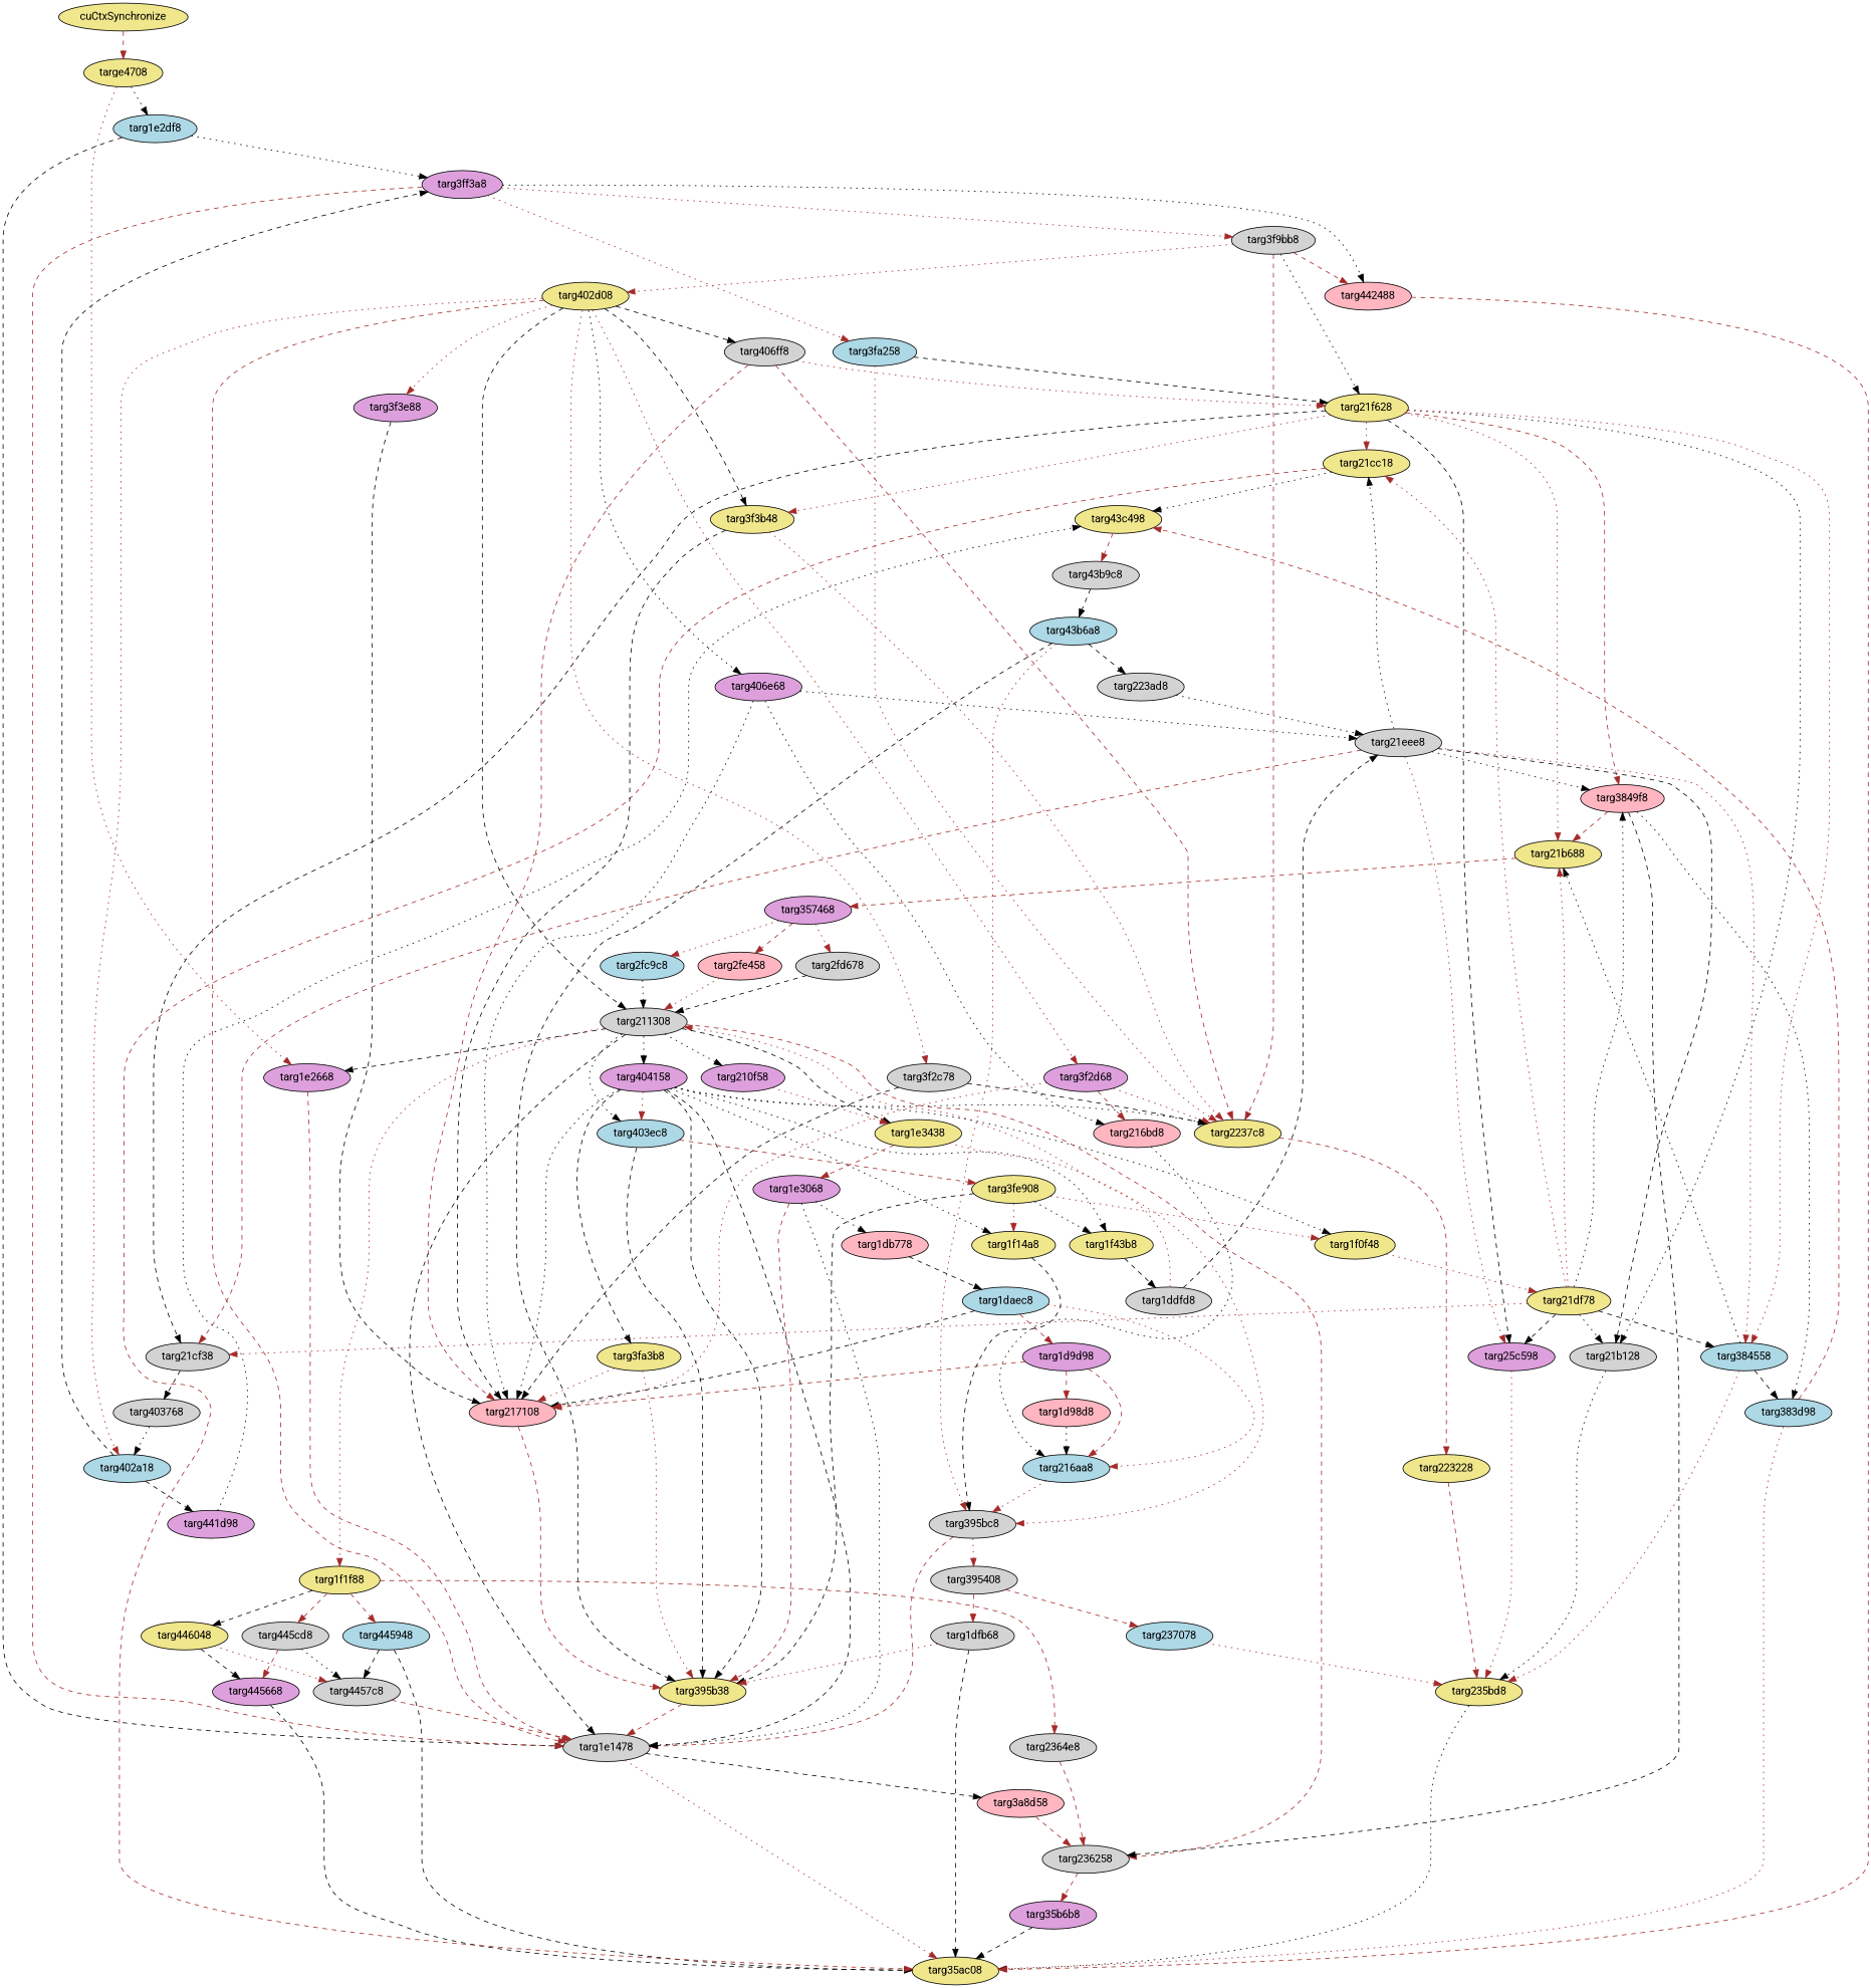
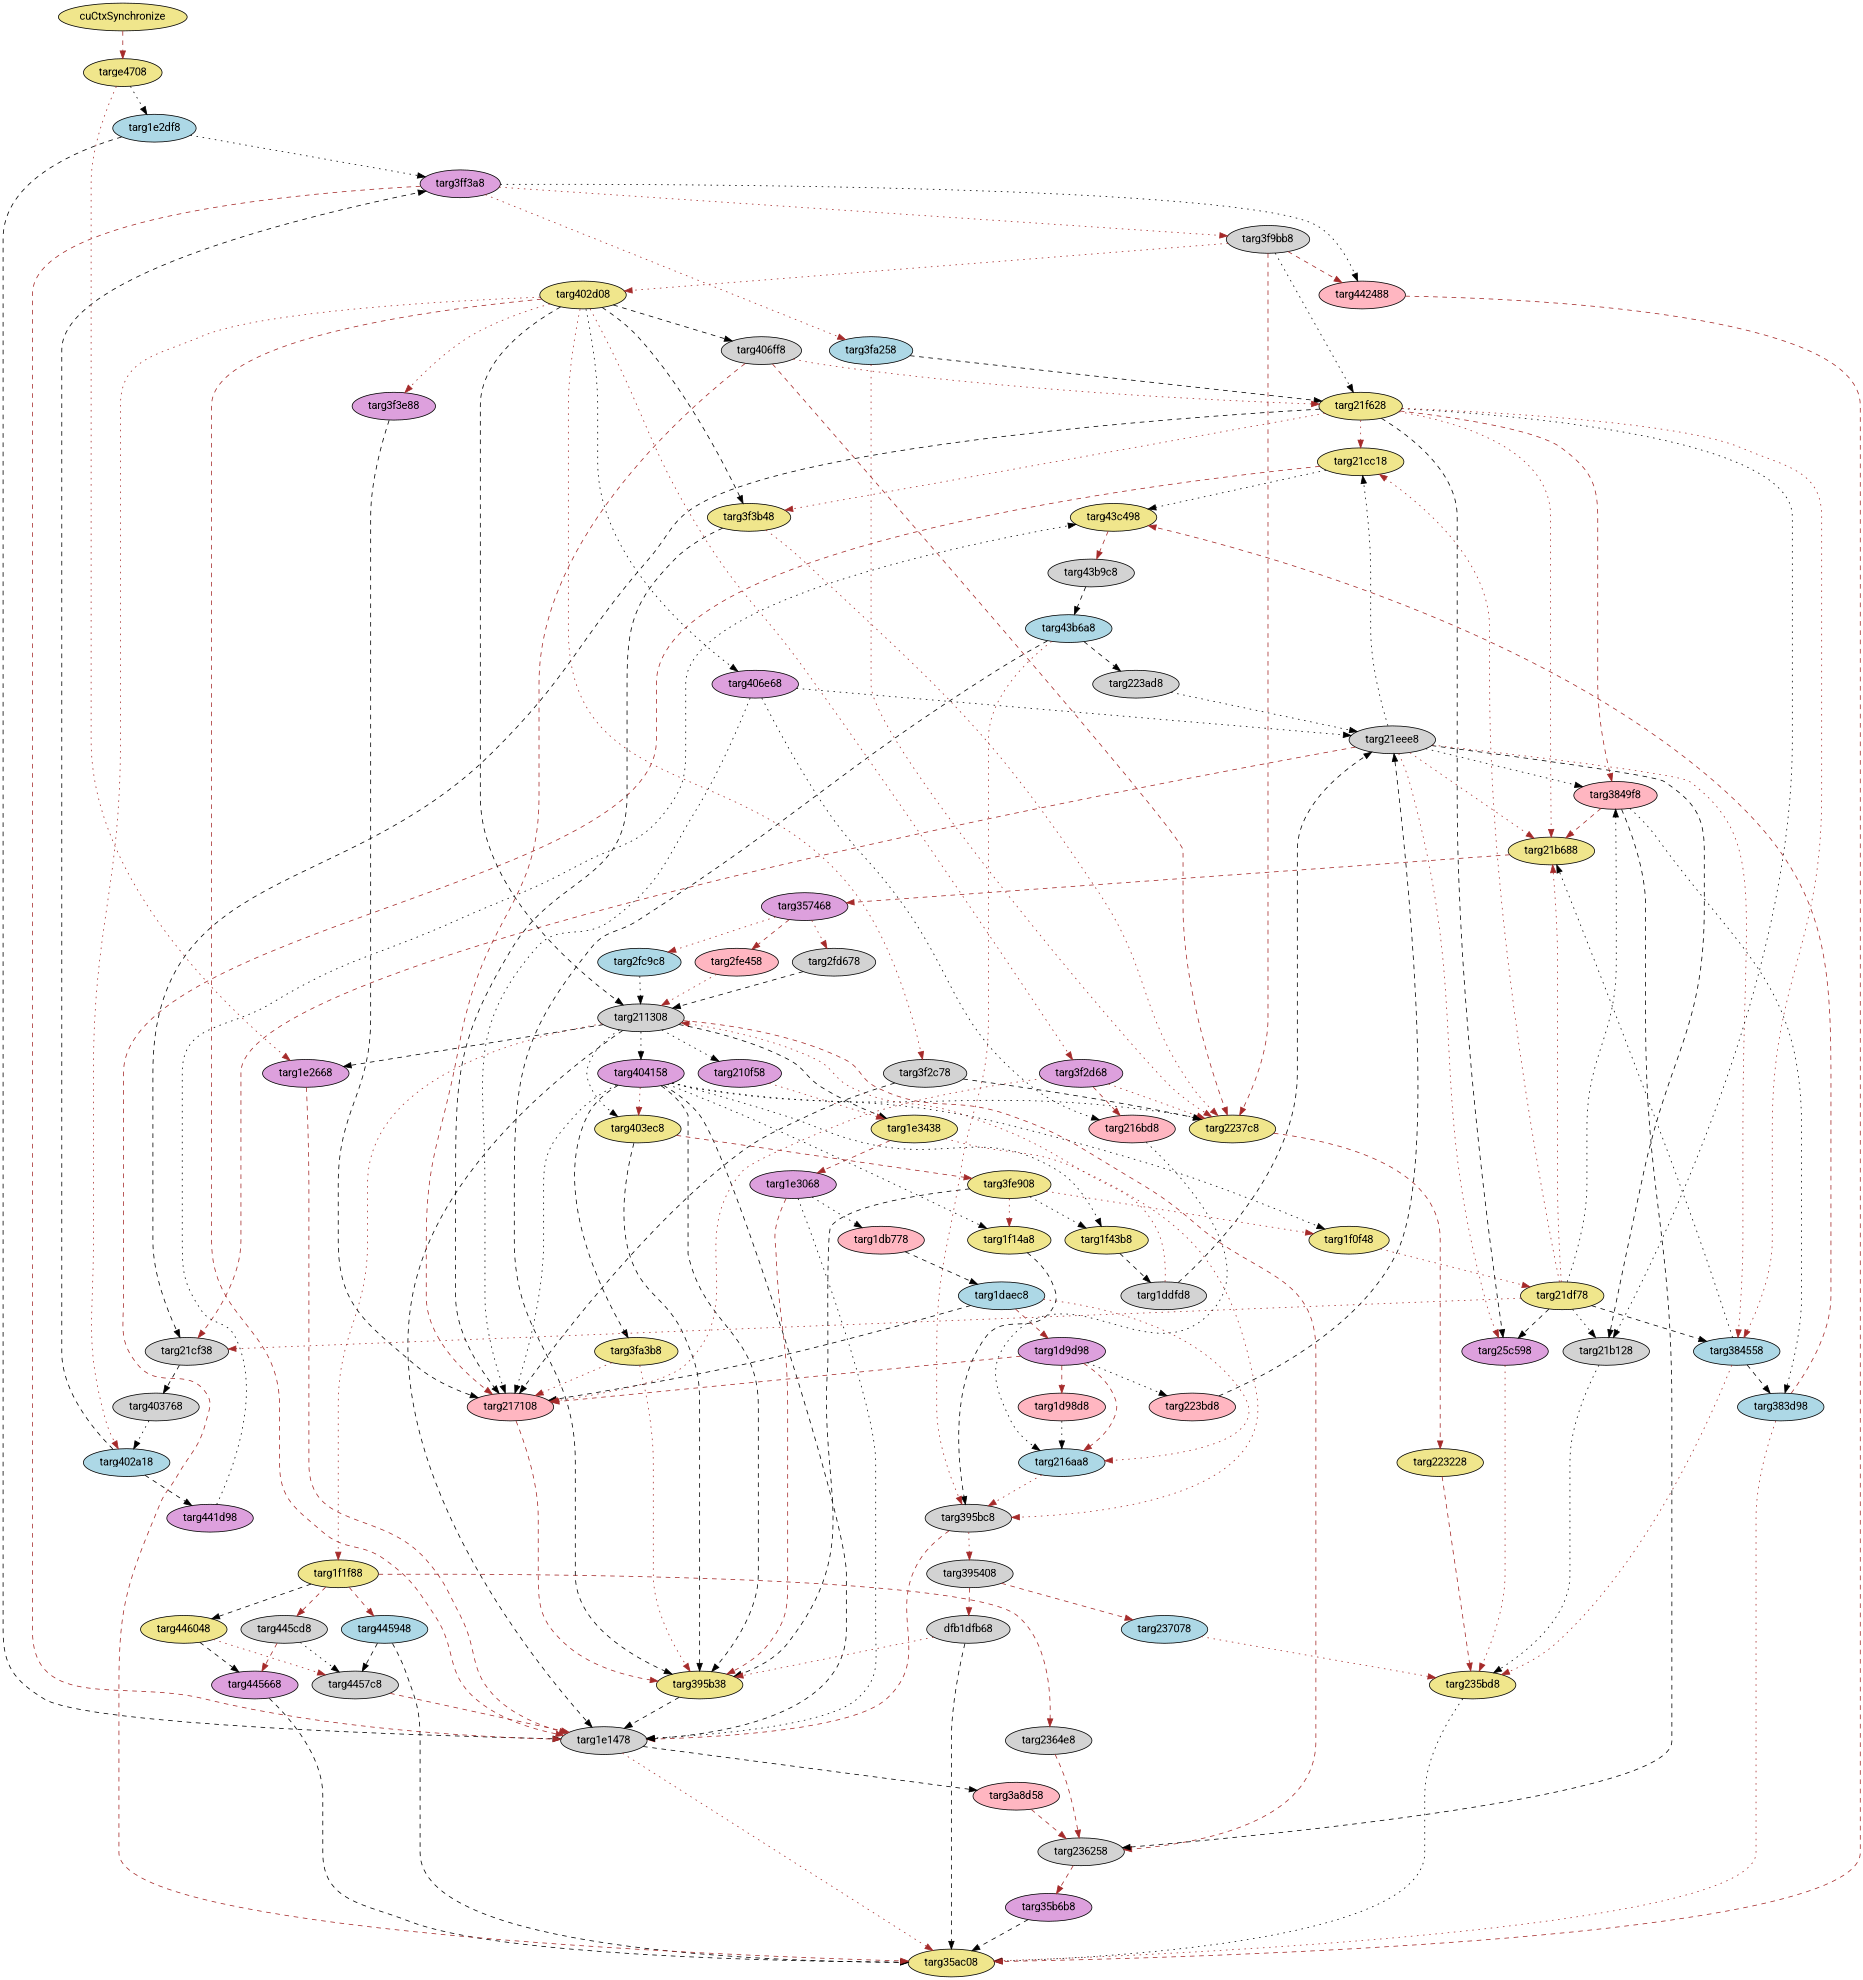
  digraph {
    fontname=Roboto
    node [fillcolor=khaki fontname=Roboto style=filled]
    edge [color=brown fontname=Roboto style=dashed]
    cuCtxSynchronize
    targe4708
    targ1e2df8 [fillcolor=lightblue]
    targ1e2668 [fillcolor=plum]
    targ236258 [fillcolor=lightgrey]
    targ35b6b8 [fillcolor=plum]
    targ35ac08
    targ1d9d98 [fillcolor=plum]
    targ216aa8 [fillcolor=lightblue]
    targ1d98d8 [fillcolor=lightpink]
    targ217108 [fillcolor=lightpink]
+   targ223bd8 [fillcolor=lightpink]
    targ395bc8 [fillcolor=lightgrey]
    targ395b38
    targ21eee8 [fillcolor=lightgrey]
    targ1e1478 [fillcolor=lightgrey]
    targ395408 [fillcolor=lightgrey]
    targ1daec8 [fillcolor=lightblue]
    targ216bd8 [fillcolor=lightpink]
    targ2364e8 [fillcolor=lightgrey]
    targ1f1f88
    targ446048
    targ445948 [fillcolor=lightblue]
    targ445cd8 [fillcolor=lightgrey]
    targ4457c8 [fillcolor=lightgrey]
    targ445668 [fillcolor=plum]
    targ404158 [fillcolor=plum]
    targ1f43b8
-   targ403ec8 [fillcolor=lightblue]
+   targ403ec8
    targ3fa3b8
    targ1f14a8
    targ2237c8
    targ1f0f48
    targ1ddfd8 [fillcolor=lightgrey]
    targ3fe908
    targ3a8d58 [fillcolor=lightpink]
    targ223228
    targ21df78
    targ211308 [fillcolor=lightgrey]
    targ21cc18
    targ43c498
    targ43b9c8 [fillcolor=lightgrey]
    targ43b6a8 [fillcolor=lightblue]
    targ383d98 [fillcolor=lightblue]
    targ441d98 [fillcolor=plum]
    targ1e3068 [fillcolor=plum]
    targ1db778 [fillcolor=lightpink]
    targ21cf38 [fillcolor=lightgrey]
    targ21b128 [fillcolor=lightgrey]
    targ384558 [fillcolor=lightblue]
    n51 [fillcolor=plum label=targ25c598]
    targ21b688
    targ3849f8 [fillcolor=lightpink]
    targ403768 [fillcolor=lightgrey]
    targ235bd8
    targ357468 [fillcolor=plum]
    targ402a18 [fillcolor=lightblue]
    targ21f628
    targ3f3b48
    targ3ff3a8 [fillcolor=plum]
    targ442488 [fillcolor=lightpink]
    targ3f9bb8 [fillcolor=lightgrey]
    targ3fa258 [fillcolor=lightblue]
    targ402d08
    targ406ff8 [fillcolor=lightgrey]
    targ406e68 [fillcolor=plum]
    targ3f2d68 [fillcolor=plum]
    targ3f3e88 [fillcolor=plum]
    targ3f2c78 [fillcolor=lightgrey]
    targ1e3438
    targ210f58 [fillcolor=plum]
    targ223ad8 [fillcolor=lightgrey]
-   targ1dfb68 [fillcolor=lightgrey]
+   targ1dfb68 [fillcolor=lightgrey label=dfb1dfb68]
    targ237078 [fillcolor=lightblue]
    targ2fd678 [fillcolor=lightgrey]
    targ2fc9c8 [fillcolor=lightblue]
    targ2fe458 [fillcolor=lightpink]
    cuCtxSynchronize -> targe4708
    targe4708 -> targ1e2df8 [color=black style=dotted]
    targe4708 -> targ1e2668 [style=dotted]
    targ1e2df8 -> targ1e1478 [color=black]
    targ1e2df8 -> targ3ff3a8 [color=black style=dotted]
    targ1e2668 -> targ1e1478
    targ236258 -> targ35b6b8
    targ35b6b8 -> targ35ac08 [color=black]
    targ1d9d98 -> targ216aa8
    targ1d9d98 -> targ1d98d8
    targ1d9d98 -> targ217108
+   targ1d9d98 -> targ223bd8 [color=black style=dotted]
    targ216aa8 -> targ395bc8 [style=dotted]
    targ1d98d8 -> targ216aa8 [color=black style=dotted]
    targ217108 -> targ395b38
+   targ223bd8 -> targ21eee8 [color=black]
    targ395bc8 -> targ1e1478
    targ395bc8 -> targ395408 [style=dotted]
-   targ395b38 -> targ1e1478
+   targ395b38 -> targ1e1478 [color=black]
    targ21eee8 -> targ21cc18 [color=black style=dotted]
    targ21eee8 -> targ21cf38
    targ21eee8 -> targ21b128 [color=black]
    targ21eee8 -> targ384558 [style=dotted]
    targ21eee8 -> n51 [style=dotted]
+   targ21eee8 -> targ21b688 [style=dotted]
    targ21eee8 -> targ3849f8 [color=black style=dotted]
    targ1e1478 -> targ35ac08 [style=dotted]
    targ1e1478 -> targ3a8d58 [color=black]
    targ395408 -> targ1dfb68
    targ395408 -> targ237078
    targ1daec8 -> targ1d9d98
    targ1daec8 -> targ216aa8 [style=dotted]
    targ1daec8 -> targ217108 [color=black]
    targ216bd8 -> targ216aa8 [color=black style=dotted]
    targ2364e8 -> targ236258
    targ1f1f88 -> targ2364e8
    targ1f1f88 -> targ446048 [color=black]
    targ1f1f88 -> targ445948
    targ1f1f88 -> targ445cd8
    targ446048 -> targ4457c8 [style=dotted]
    targ446048 -> targ445668 [color=black]
    targ445948 -> targ35ac08 [color=black]
    targ445948 -> targ4457c8 [color=black]
    targ445cd8 -> targ4457c8 [color=black style=dotted]
    targ445cd8 -> targ445668
    targ4457c8 -> targ1e1478
    targ445668 -> targ35ac08 [color=black]
    targ404158 -> targ217108 [color=black style=dotted]
    targ404158 -> targ395b38 [color=black]
    targ404158 -> targ1e1478 [color=black]
    targ404158 -> targ1f43b8 [color=black style=dotted]
    targ404158 -> targ403ec8 [style=dotted]
    targ404158 -> targ3fa3b8 [color=black]
    targ404158 -> targ1f14a8 [color=black style=dotted]
    targ404158 -> targ2237c8 [color=black style=dotted]
    targ404158 -> targ1f0f48 [color=black style=dotted]
    targ1f43b8 -> targ1ddfd8 [color=black]
    targ403ec8 -> targ395b38 [color=black]
    targ403ec8 -> targ3fe908
    targ3fa3b8 -> targ217108 [style=dotted]
    targ3fa3b8 -> targ395b38 [style=dotted]
    targ1f14a8 -> targ395bc8 [color=black]
    targ2237c8 -> targ223228
    targ1f0f48 -> targ21df78 [style=dotted]
    targ1ddfd8 -> targ21eee8 [color=black]
    targ1ddfd8 -> targ211308 [style=dotted]
    targ3fe908 -> targ395b38 [color=black]
    targ3fe908 -> targ1f43b8 [color=black style=dotted]
    targ3fe908 -> targ1f14a8 [style=dotted]
    targ3fe908 -> targ1f0f48 [style=dotted]
    targ3a8d58 -> targ236258
    targ223228 -> targ235bd8
    targ21df78 -> targ21cc18 [style=dotted]
    targ21df78 -> targ21cf38 [style=dotted]
    targ21df78 -> targ21b128 [color=black style=dotted]
    targ21df78 -> targ384558 [color=black]
    targ21df78 -> n51 [color=black]
    targ21df78 -> targ21b688 [style=dotted]
    targ21df78 -> targ3849f8 [color=black style=dotted]
    targ211308 -> targ1e2668 [color=black]
    targ211308 -> targ236258
    targ211308 -> targ1e1478 [color=black]
    targ211308 -> targ1f1f88 [style=dotted]
    targ211308 -> targ404158 [color=black style=dotted]
    targ211308 -> targ403ec8 [color=black style=dotted]
    targ211308 -> targ1e3438 [color=black]
    targ211308 -> targ210f58 [color=black style=dotted]
    targ21cc18 -> targ35ac08
    targ21cc18 -> targ43c498 [color=black style=dotted]
    targ43c498 -> targ43b9c8
    targ43b9c8 -> targ43b6a8 [color=black]
    targ43b6a8 -> targ395bc8 [style=dotted]
    targ43b6a8 -> targ395b38 [color=black]
    targ43b6a8 -> targ223ad8 [color=black]
    targ383d98 -> targ35ac08 [style=dotted]
    targ383d98 -> targ43c498
    targ441d98 -> targ43c498 [color=black style=dotted]
    targ1e3068 -> targ395b38
    targ1e3068 -> targ1e1478 [color=black style=dotted]
    targ1e3068 -> targ1db778 [color=black style=dotted]
    targ1db778 -> targ1daec8 [color=black]
    targ21cf38 -> targ403768 [color=black]
    targ21b128 -> targ235bd8 [color=black style=dotted]
    targ384558 -> targ383d98 [color=black]
    targ384558 -> targ21b688 [color=black style=dotted]
    targ384558 -> targ235bd8 [style=dotted]
    n51 -> targ235bd8 [style=dotted]
    targ21b688 -> targ357468
    targ3849f8 -> targ236258 [color=black]
    targ3849f8 -> targ383d98 [color=black style=dotted]
    targ3849f8 -> targ21b688
    targ403768 -> targ402a18 [color=black style=dotted]
    targ235bd8 -> targ35ac08 [color=black style=dotted]
    targ357468 -> targ2fd678 [style=dotted]
    targ357468 -> targ2fc9c8 [style=dotted]
    targ357468 -> targ2fe458
    targ402a18 -> targ441d98 [color=black]
    targ402a18 -> targ3ff3a8 [color=black]
    targ21f628 -> targ21cc18 [style=dotted]
    targ21f628 -> targ21cf38 [color=black]
    targ21f628 -> targ21b128 [color=black style=dotted]
    targ21f628 -> targ384558 [style=dotted]
    targ21f628 -> n51 [color=black]
    targ21f628 -> targ21b688 [style=dotted]
    targ21f628 -> targ3849f8
    targ21f628 -> targ3f3b48 [style=dotted]
    targ3f3b48 -> targ217108 [color=black]
    targ3f3b48 -> targ2237c8 [style=dotted]
    targ3ff3a8 -> targ1e1478
    targ3ff3a8 -> targ442488 [color=black style=dotted]
    targ3ff3a8 -> targ3f9bb8 [style=dotted]
    targ3ff3a8 -> targ3fa258 [style=dotted]
    targ442488 -> targ35ac08
    targ3f9bb8 -> targ2237c8
    targ3f9bb8 -> targ21f628 [color=black style=dotted]
    targ3f9bb8 -> targ442488
    targ3f9bb8 -> targ402d08 [style=dotted]
    targ3fa258 -> targ2237c8 [style=dotted]
    targ3fa258 -> targ21f628 [color=black]
    targ402d08 -> targ1e1478
    targ402d08 -> targ211308 [color=black]
    targ402d08 -> targ402a18 [style=dotted]
    targ402d08 -> targ3f3b48 [color=black]
    targ402d08 -> targ406ff8 [color=black]
    targ402d08 -> targ406e68 [color=black style=dotted]
    targ402d08 -> targ3f2d68 [style=dotted]
    targ402d08 -> targ3f3e88 [style=dotted]
    targ402d08 -> targ3f2c78 [style=dotted]
    targ406ff8 -> targ217108
    targ406ff8 -> targ2237c8
    targ406ff8 -> targ21f628 [style=dotted]
    targ406e68 -> targ217108 [color=black style=dotted]
    targ406e68 -> targ21eee8 [color=black style=dotted]
    targ406e68 -> targ216bd8 [color=black style=dotted]
    targ3f2d68 -> targ217108 [style=dotted]
    targ3f2d68 -> targ216bd8
    targ3f2d68 -> targ2237c8 [style=dotted]
    targ3f3e88 -> targ217108 [color=black]
    targ3f2c78 -> targ217108 [color=black]
    targ3f2c78 -> targ2237c8 [color=black]
    targ1e3438 -> targ395bc8 [style=dotted]
    targ1e3438 -> targ1e3068
    targ210f58 -> targ1e3438 [style=dotted]
    targ223ad8 -> targ21eee8 [color=black style=dotted]
    targ1dfb68 -> targ35ac08 [color=black]
    targ1dfb68 -> targ395b38 [style=dotted]
    targ237078 -> targ235bd8 [style=dotted]
    targ2fd678 -> targ211308 [color=black]
    targ2fc9c8 -> targ211308 [color=black style=dotted]
    targ2fe458 -> targ211308 [style=dotted]
  }
